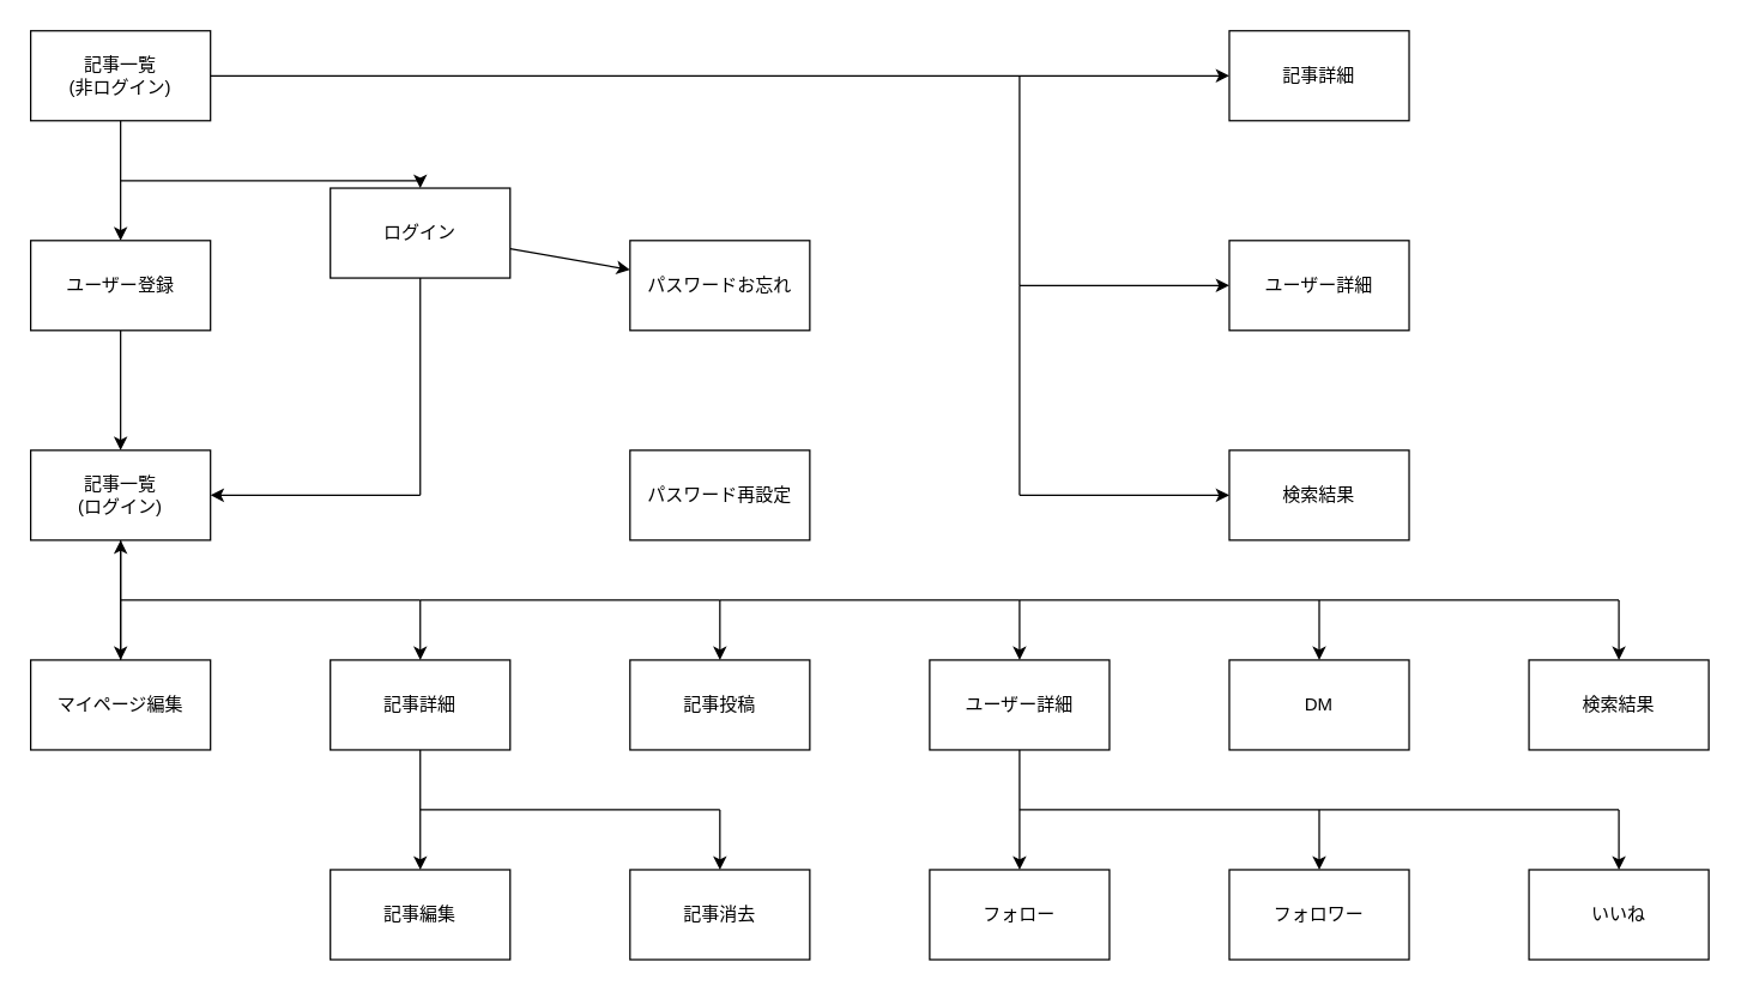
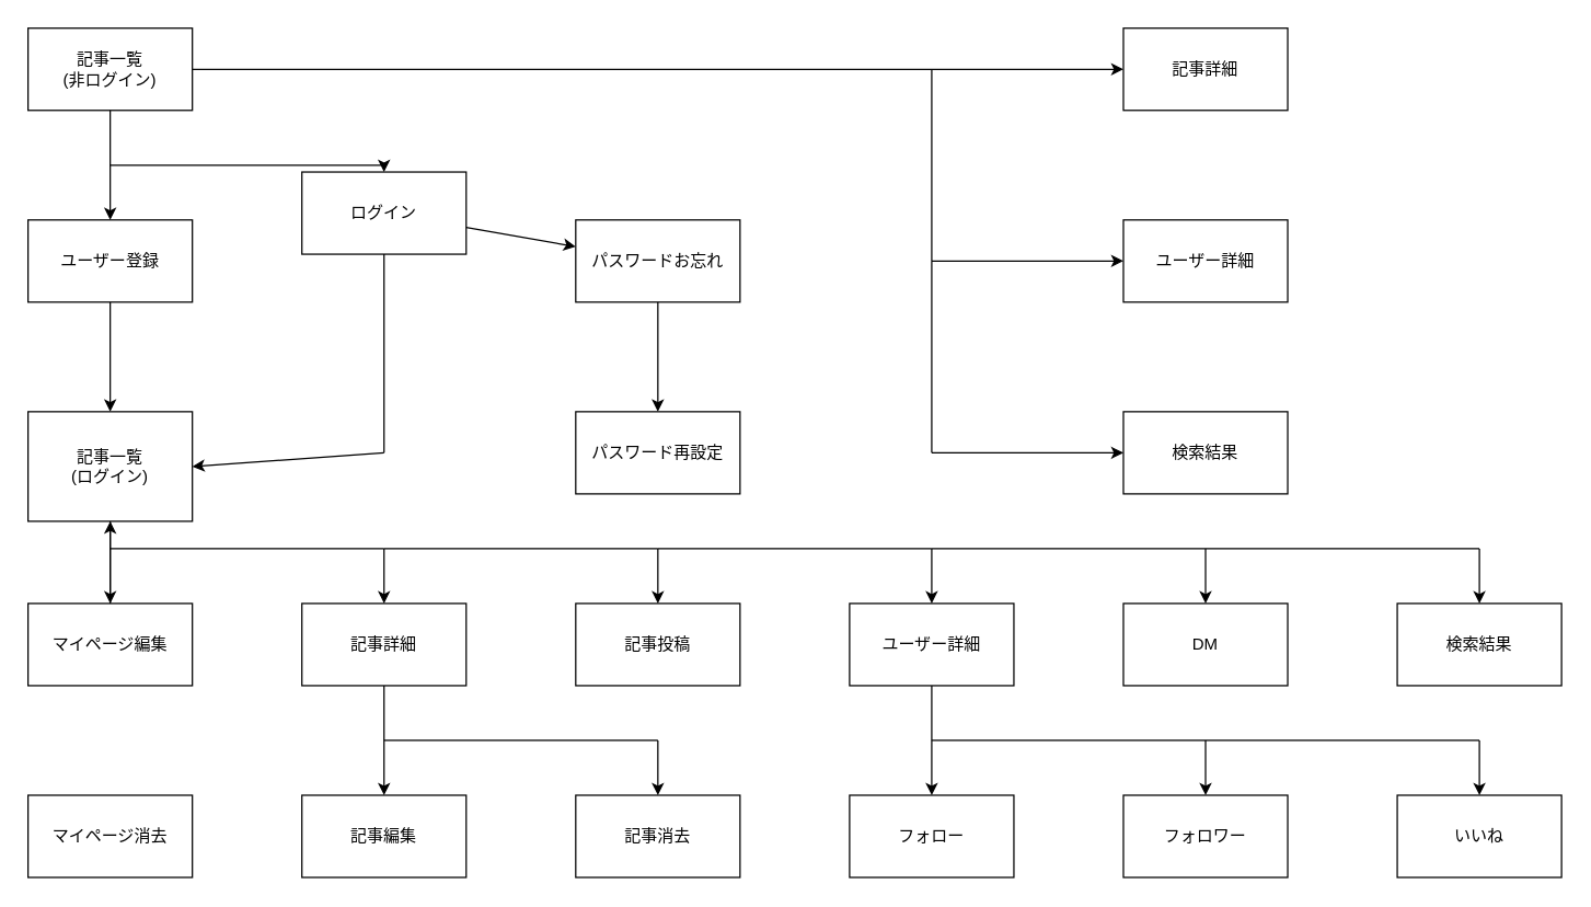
  <mxCell id="0" />
  <mxCell id="1" parent="0" />
  <mxCell id="2" value="" style="edgeStyle=none;html=1;entryX=0;entryY=0.5;entryDx=0;entryDy=0;" parent="1" source="4" target="16" edge="1"><mxGeometry relative="1" as="geometry"><mxPoint x="800" y="60" as="targetPoint" /></mxGeometry></mxCell>
  <mxCell id="3" value="" style="edgeStyle=none;html=1;entryX=0.5;entryY=0;entryDx=0;entryDy=0;" parent="1" source="4" target="7" edge="1"><mxGeometry relative="1" as="geometry"><Array as="points" /></mxGeometry></mxCell>
  <mxCell id="4" value="記事一覧&lt;br&gt;(非ログイン)" style="rounded=0;whiteSpace=wrap;html=1;" parent="1" vertex="1"><mxGeometry x="20" y="20" width="120" height="60" as="geometry" /></mxCell>
  <mxCell id="5" value="" style="edgeStyle=none;html=1;entryX=0.5;entryY=0;entryDx=0;entryDy=0;" parent="1" target="9" edge="1"><mxGeometry relative="1" as="geometry"><mxPoint x="280" y="120" as="sourcePoint" /></mxGeometry></mxCell>
  <mxCell id="6" value="" style="edgeStyle=none;html=1;" parent="1" source="7" target="12" edge="1"><mxGeometry relative="1" as="geometry" /></mxCell>
  <mxCell id="7" value="ユーザー登録" style="whiteSpace=wrap;html=1;rounded=0;" parent="1" vertex="1"><mxGeometry x="20" y="160" width="120" height="60" as="geometry" /></mxCell>
  <mxCell id="8" value="" style="edgeStyle=none;html=1;" parent="1" source="9" target="14" edge="1"><mxGeometry relative="1" as="geometry" /></mxCell>
  <mxCell id="9" value="ログイン" style="whiteSpace=wrap;html=1;rounded=0;" parent="1" vertex="1"><mxGeometry x="220" y="125" width="120" height="60" as="geometry" /></mxCell>
  <mxCell id="10" value="" style="endArrow=none;html=1;" parent="1" edge="1"><mxGeometry width="50" height="50" relative="1" as="geometry"><mxPoint x="80" y="120" as="sourcePoint" /><mxPoint x="280" y="120" as="targetPoint" /><Array as="points"><mxPoint x="170" y="120" /></Array></mxGeometry></mxCell>
  <mxCell id="11" value="" style="edgeStyle=none;html=1;" parent="1" target="22" edge="1"><mxGeometry relative="1" as="geometry"><mxPoint x="480" y="400" as="sourcePoint" /></mxGeometry></mxCell>
- <mxCell id="12" value="記事一覧&lt;br&gt;(ログイン)" style="whiteSpace=wrap;html=1;rounded=0;" parent="1" vertex="1"><mxGeometry x="20" y="300" width="120" height="60" as="geometry" /></mxCell>
+ <mxCell id="12" value="記事一覧&lt;br&gt;(ログイン)" style="whiteSpace=wrap;html=1;rounded=0;" parent="1" vertex="1"><mxGeometry x="20" y="300" width="120" height="80" as="geometry" /></mxCell>
+ <mxCell id="13" value="" style="edgeStyle=none;html=1;" parent="1" source="14" target="19" edge="1"><mxGeometry relative="1" as="geometry" /></mxCell>
  <mxCell id="14" value="パスワードお忘れ" style="whiteSpace=wrap;html=1;rounded=0;" parent="1" vertex="1"><mxGeometry x="420" y="160" width="120" height="60" as="geometry" /></mxCell>
  <mxCell id="15" value="" style="edgeStyle=none;html=1;entryX=0;entryY=0.5;entryDx=0;entryDy=0;" parent="1" target="17" edge="1"><mxGeometry relative="1" as="geometry"><mxPoint x="680" y="50" as="targetPoint" /><mxPoint x="680" y="190" as="sourcePoint" /></mxGeometry></mxCell>
  <mxCell id="16" value="記事詳細" style="rounded=0;whiteSpace=wrap;html=1;" parent="1" vertex="1"><mxGeometry x="820" y="20" width="120" height="60" as="geometry" /></mxCell>
  <mxCell id="17" value="ユーザー詳細" style="rounded=0;whiteSpace=wrap;html=1;" parent="1" vertex="1"><mxGeometry x="820" y="160" width="120" height="60" as="geometry" /></mxCell>
  <mxCell id="18" value="" style="endArrow=none;html=1;" parent="1" edge="1"><mxGeometry width="50" height="50" relative="1" as="geometry"><mxPoint x="680" y="190" as="sourcePoint" /><mxPoint x="680" y="50" as="targetPoint" /></mxGeometry></mxCell>
  <mxCell id="19" value="パスワード再設定" style="whiteSpace=wrap;html=1;rounded=0;" parent="1" vertex="1"><mxGeometry x="420" y="300" width="120" height="60" as="geometry" /></mxCell>
  <mxCell id="20" value="" style="endArrow=none;html=1;entryX=0.5;entryY=1;entryDx=0;entryDy=0;" parent="1" target="9" edge="1"><mxGeometry width="50" height="50" relative="1" as="geometry"><mxPoint x="280" y="330" as="sourcePoint" /><mxPoint x="540" y="370" as="targetPoint" /></mxGeometry></mxCell>
  <mxCell id="21" value="" style="endArrow=classic;html=1;entryX=1;entryY=0.5;entryDx=0;entryDy=0;" parent="1" target="12" edge="1"><mxGeometry width="50" height="50" relative="1" as="geometry"><mxPoint x="280" y="330" as="sourcePoint" /><mxPoint x="540" y="370" as="targetPoint" /></mxGeometry></mxCell>
  <mxCell id="22" value="記事投稿" style="whiteSpace=wrap;html=1;rounded=0;" parent="1" vertex="1"><mxGeometry x="420" y="440" width="120" height="60" as="geometry" /></mxCell>
  <mxCell id="23" value="" style="edgeStyle=none;html=1;" parent="1" source="24" target="29" edge="1"><mxGeometry relative="1" as="geometry" /></mxCell>
  <mxCell id="24" value="記事詳細" style="whiteSpace=wrap;html=1;rounded=0;" parent="1" vertex="1"><mxGeometry x="220" y="440" width="120" height="60" as="geometry" /></mxCell>
  <mxCell id="25" value="" style="edgeStyle=none;html=1;entryX=0.5;entryY=0;entryDx=0;entryDy=0;" parent="1" target="28" edge="1"><mxGeometry relative="1" as="geometry"><mxPoint x="480" y="540" as="sourcePoint" /></mxGeometry></mxCell>
  <mxCell id="26" value="" style="edgeStyle=none;html=1;" parent="1" source="27" target="12" edge="1"><mxGeometry relative="1" as="geometry" /></mxCell>
  <mxCell id="27" value="マイページ編集" style="whiteSpace=wrap;html=1;rounded=0;" parent="1" vertex="1"><mxGeometry x="20" y="440" width="120" height="60" as="geometry" /></mxCell>
  <mxCell id="28" value="記事消去" style="whiteSpace=wrap;html=1;rounded=0;" parent="1" vertex="1"><mxGeometry x="420" y="580" width="120" height="60" as="geometry" /></mxCell>
  <mxCell id="29" value="記事編集" style="whiteSpace=wrap;html=1;rounded=0;" parent="1" vertex="1"><mxGeometry x="220" y="580" width="120" height="60" as="geometry" /></mxCell>
  <mxCell id="30" value="" style="endArrow=none;html=1;" parent="1" edge="1"><mxGeometry width="50" height="50" relative="1" as="geometry"><mxPoint x="280" y="400" as="sourcePoint" /><mxPoint x="80" y="400" as="targetPoint" /></mxGeometry></mxCell>
  <mxCell id="31" value="" style="endArrow=classic;html=1;" parent="1" target="24" edge="1"><mxGeometry width="50" height="50" relative="1" as="geometry"><mxPoint x="280" y="400" as="sourcePoint" /><mxPoint x="730" y="520" as="targetPoint" /></mxGeometry></mxCell>
  <mxCell id="32" value="" style="endArrow=none;html=1;" parent="1" edge="1"><mxGeometry width="50" height="50" relative="1" as="geometry"><mxPoint x="280" y="540" as="sourcePoint" /><mxPoint x="480" y="540" as="targetPoint" /></mxGeometry></mxCell>
+ <mxCell id="33" value="マイページ消去" style="whiteSpace=wrap;html=1;rounded=0;" parent="1" vertex="1"><mxGeometry x="20" y="580" width="120" height="60" as="geometry" /></mxCell>
  <mxCell id="34" value="" style="edgeStyle=none;html=1;exitX=0.5;exitY=1;exitDx=0;exitDy=0;" parent="1" source="12" edge="1"><mxGeometry relative="1" as="geometry"><mxPoint x="80" y="400" as="sourcePoint" /><mxPoint x="80" y="440" as="targetPoint" /></mxGeometry></mxCell>
  <mxCell id="35" value="" style="endArrow=none;html=1;" parent="1" edge="1"><mxGeometry width="50" height="50" relative="1" as="geometry"><mxPoint x="480" y="400" as="sourcePoint" /><mxPoint x="280" y="400" as="targetPoint" /></mxGeometry></mxCell>
  <mxCell id="36" value="" style="edgeStyle=none;html=1;" parent="1" source="37" target="48" edge="1"><mxGeometry relative="1" as="geometry" /></mxCell>
  <mxCell id="37" value="ユーザー詳細" style="whiteSpace=wrap;html=1;rounded=0;" parent="1" vertex="1"><mxGeometry x="620" y="440" width="120" height="60" as="geometry" /></mxCell>
  <mxCell id="38" value="" style="edgeStyle=none;html=1;" parent="1" target="49" edge="1"><mxGeometry relative="1" as="geometry"><mxPoint x="880" y="540" as="sourcePoint" /></mxGeometry></mxCell>
  <mxCell id="39" value="DM" style="whiteSpace=wrap;html=1;rounded=0;" parent="1" vertex="1"><mxGeometry x="820" y="440" width="120" height="60" as="geometry" /></mxCell>
  <mxCell id="40" value="" style="edgeStyle=none;html=1;" parent="1" target="50" edge="1"><mxGeometry relative="1" as="geometry"><mxPoint x="1080" y="540" as="sourcePoint" /></mxGeometry></mxCell>
  <mxCell id="41" value="検索結果" style="whiteSpace=wrap;html=1;rounded=0;" parent="1" vertex="1"><mxGeometry x="1020" y="440" width="120" height="60" as="geometry" /></mxCell>
  <mxCell id="42" value="" style="edgeStyle=none;html=1;" parent="1" edge="1"><mxGeometry relative="1" as="geometry"><mxPoint x="680" y="400" as="sourcePoint" /><mxPoint x="680" y="440" as="targetPoint" /></mxGeometry></mxCell>
  <mxCell id="43" value="" style="endArrow=none;html=1;" parent="1" edge="1"><mxGeometry width="50" height="50" relative="1" as="geometry"><mxPoint x="680" y="400" as="sourcePoint" /><mxPoint x="480" y="400" as="targetPoint" /></mxGeometry></mxCell>
  <mxCell id="44" value="" style="edgeStyle=none;html=1;" parent="1" edge="1"><mxGeometry relative="1" as="geometry"><mxPoint x="880" y="400" as="sourcePoint" /><mxPoint x="880" y="440" as="targetPoint" /></mxGeometry></mxCell>
  <mxCell id="45" value="" style="endArrow=none;html=1;" parent="1" edge="1"><mxGeometry width="50" height="50" relative="1" as="geometry"><mxPoint x="880" y="400" as="sourcePoint" /><mxPoint x="680" y="400" as="targetPoint" /></mxGeometry></mxCell>
  <mxCell id="46" value="" style="edgeStyle=none;html=1;" parent="1" edge="1"><mxGeometry relative="1" as="geometry"><mxPoint x="1080" y="400" as="sourcePoint" /><mxPoint x="1080" y="440" as="targetPoint" /></mxGeometry></mxCell>
  <mxCell id="47" value="" style="endArrow=none;html=1;" parent="1" edge="1"><mxGeometry width="50" height="50" relative="1" as="geometry"><mxPoint x="1080" y="400" as="sourcePoint" /><mxPoint x="880" y="400" as="targetPoint" /></mxGeometry></mxCell>
  <mxCell id="48" value="フォロー" style="whiteSpace=wrap;html=1;rounded=0;" parent="1" vertex="1"><mxGeometry x="620" y="580" width="120" height="60" as="geometry" /></mxCell>
  <mxCell id="49" value="フォロワー" style="rounded=0;whiteSpace=wrap;html=1;" parent="1" vertex="1"><mxGeometry x="820" y="580" width="120" height="60" as="geometry" /></mxCell>
  <mxCell id="50" value="いいね" style="rounded=0;whiteSpace=wrap;html=1;" parent="1" vertex="1"><mxGeometry x="1020" y="580" width="120" height="60" as="geometry" /></mxCell>
  <mxCell id="51" value="" style="endArrow=none;html=1;" parent="1" edge="1"><mxGeometry width="50" height="50" relative="1" as="geometry"><mxPoint x="680" y="540" as="sourcePoint" /><mxPoint x="1080" y="540" as="targetPoint" /></mxGeometry></mxCell>
  <mxCell id="52" value="" style="edgeStyle=none;html=1;entryX=0;entryY=0.5;entryDx=0;entryDy=0;" parent="1" target="53" edge="1"><mxGeometry relative="1" as="geometry"><mxPoint x="680" y="190" as="targetPoint" /><mxPoint x="680" y="330" as="sourcePoint" /></mxGeometry></mxCell>
  <mxCell id="53" value="検索結果" style="rounded=0;whiteSpace=wrap;html=1;" parent="1" vertex="1"><mxGeometry x="820" y="300" width="120" height="60" as="geometry" /></mxCell>
  <mxCell id="54" value="" style="endArrow=none;html=1;" parent="1" edge="1"><mxGeometry width="50" height="50" relative="1" as="geometry"><mxPoint x="680" y="330" as="sourcePoint" /><mxPoint x="680" y="190" as="targetPoint" /></mxGeometry></mxCell>
